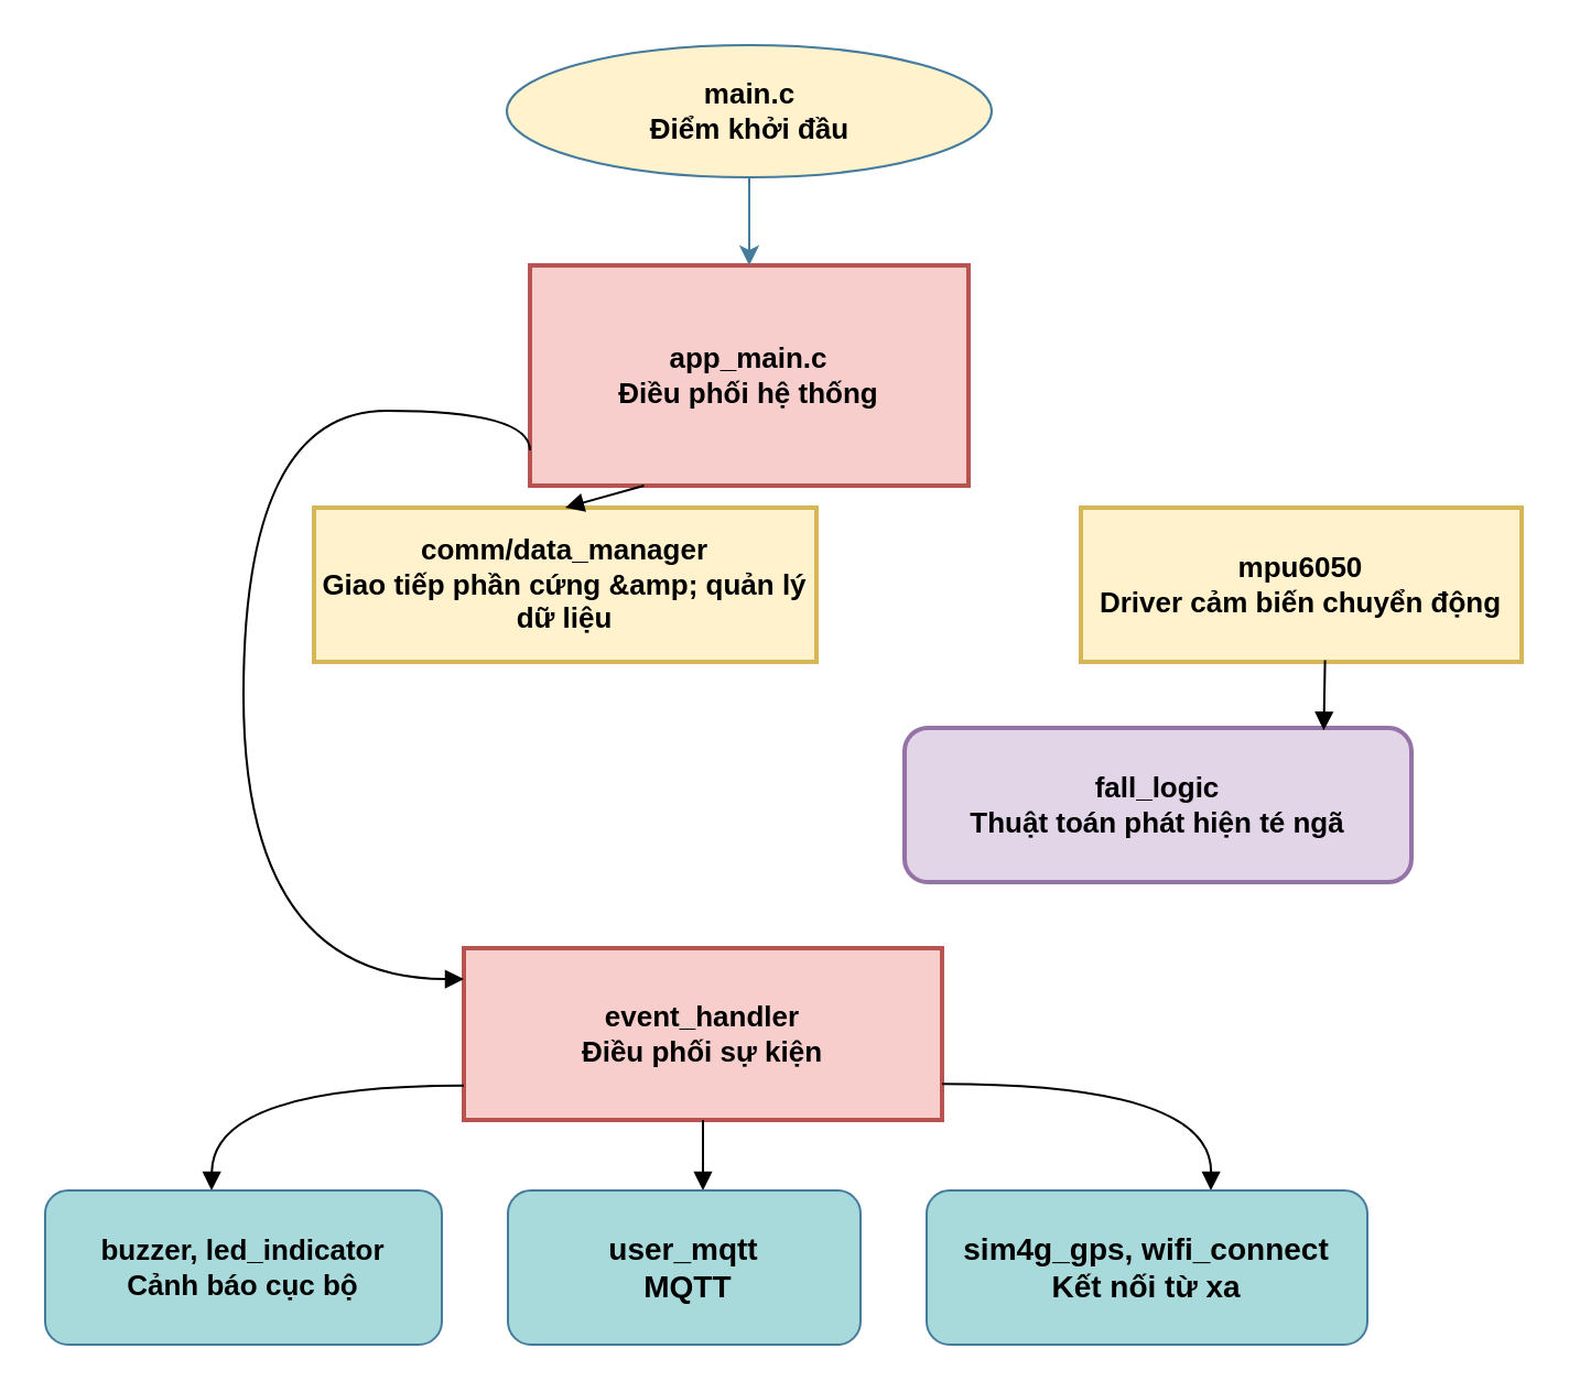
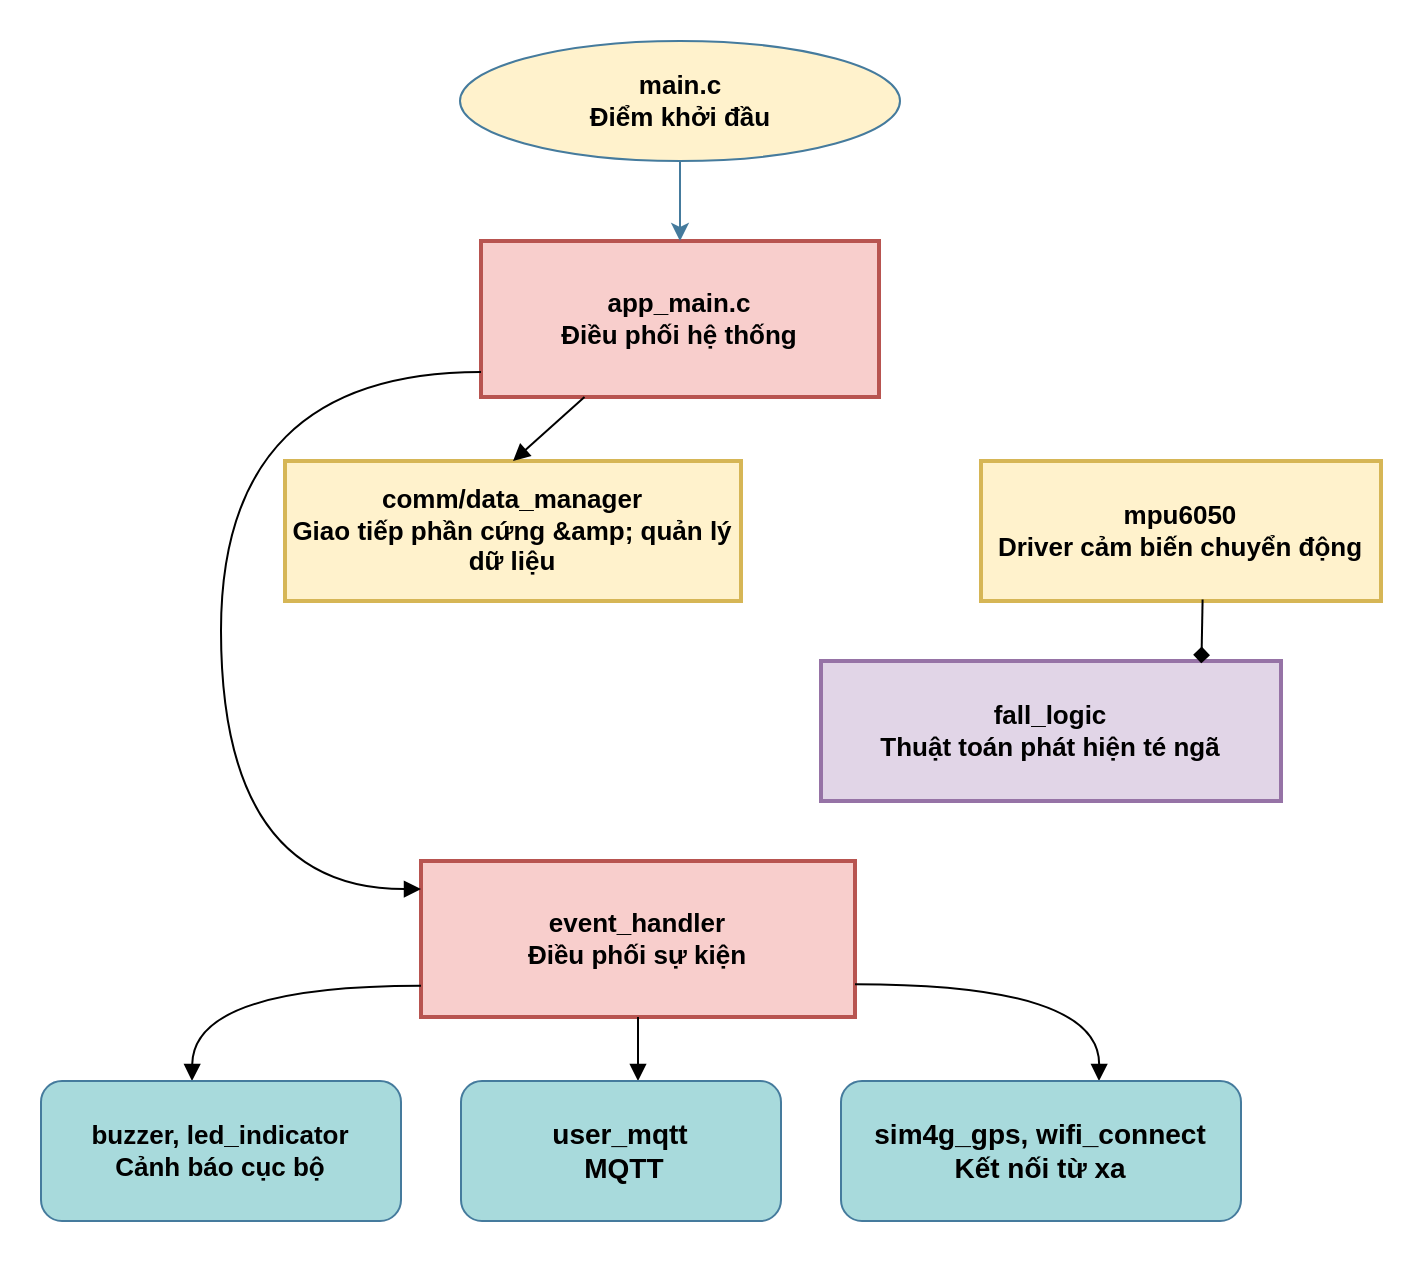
  <mxCell id="0" />
  <mxCell id="1" parent="0" />
- <mxCell id="2" value="app_main.c&#10;Điều phối hệ thống" style="whiteSpace=wrap;strokeWidth=2;fillColor=#f8cecc;strokeColor=#b85450;fontStyle=1;fontSize=13;" parent="1" vertex="1"><mxGeometry x="240" y="120" width="199" height="100" as="geometry" /></mxCell>
+ <mxCell id="2" value="app_main.c&#10;Điều phối hệ thống" style="whiteSpace=wrap;strokeWidth=2;fillColor=#f8cecc;strokeColor=#b85450;fontStyle=1;fontSize=13;" parent="1" vertex="1"><mxGeometry x="240" y="120" width="199" height="78" as="geometry" /></mxCell>
  <mxCell id="3" value="mpu6050&#10;Driver cảm biến chuyển động" style="whiteSpace=wrap;strokeWidth=2;fillColor=#fff2cc;strokeColor=#d6b656;fontSize=13;fontStyle=1" parent="1" vertex="1"><mxGeometry x="490" y="230" width="200" height="70" as="geometry" /></mxCell>
- <mxCell id="4" value="fall_logic&#10;Thuật toán phát hiện té ngã" style="whiteSpace=wrap;strokeWidth=2;fillColor=#e1d5e7;strokeColor=#9673a6;fontStyle=1;fontSize=13;rounded=1;" parent="1" vertex="1"><mxGeometry x="410" y="330" width="230" height="70" as="geometry" /></mxCell>
+ <mxCell id="4" value="fall_logic&#10;Thuật toán phát hiện té ngã" style="whiteSpace=wrap;strokeWidth=2;fillColor=#e1d5e7;strokeColor=#9673a6;fontStyle=1;fontSize=13;" parent="1" vertex="1"><mxGeometry x="410" y="330" width="230" height="70" as="geometry" /></mxCell>
  <mxCell id="5" value="comm/data_manager&#10;Giao tiếp phần cứng &amp;amp; quản lý dữ liệu" style="whiteSpace=wrap;strokeWidth=2;fillColor=#fff2cc;strokeColor=#d6b656;fontStyle=1;fontSize=13;" parent="1" vertex="1"><mxGeometry x="142" y="230" width="228" height="70" as="geometry" /></mxCell>
  <mxCell id="6" value="event_handler&#10;Điều phối sự kiện" style="whiteSpace=wrap;strokeWidth=2;fillColor=#f8cecc;strokeColor=#b85450;fontStyle=1;fontSize=13;" parent="1" vertex="1"><mxGeometry x="210" y="430" width="217" height="78" as="geometry" /></mxCell>
  <mxCell id="7" value="" style="startArrow=none;endArrow=block;exitX=0.26;exitY=1;entryX=0.5;entryY=0;rounded=0;" parent="1" source="2" target="5" edge="1"><mxGeometry relative="1" as="geometry" /></mxCell>
  <mxCell id="8" value="" style="curved=1;startArrow=none;endArrow=block;exitX=0;exitY=0.84;entryX=0;entryY=0.18;rounded=0;edgeStyle=orthogonalEdgeStyle;" parent="1" source="2" target="6" edge="1"><mxGeometry relative="1" as="geometry"><Array as="points"><mxPoint x="110" y="186" /><mxPoint x="110" y="444" /></Array></mxGeometry></mxCell>
- <mxCell id="9" value="" style="startArrow=none;endArrow=block;entryX=0.827;entryY=0.017;rounded=0;entryDx=0;entryDy=0;entryPerimeter=0;exitX=0.554;exitY=0.99;exitDx=0;exitDy=0;exitPerimeter=0;" parent="1" source="3" target="4" edge="1"><mxGeometry relative="1" as="geometry"><mxPoint x="600" y="310" as="sourcePoint" /></mxGeometry></mxCell>
+ <mxCell id="9" value="" style="startArrow=none;endArrow=diamond;entryX=0.827;entryY=0.017;rounded=0;entryDx=0;entryDy=0;entryPerimeter=0;exitX=0.554;exitY=0.99;exitDx=0;exitDy=0;exitPerimeter=0;" parent="1" source="3" target="4" edge="1"><mxGeometry relative="1" as="geometry"><mxPoint x="600" y="310" as="sourcePoint" /></mxGeometry></mxCell>
  <mxCell id="10" value="" style="curved=1;startArrow=none;endArrow=block;exitX=0;exitY=0.8;entryX=0.5;entryY=0;rounded=0;edgeStyle=orthogonalEdgeStyle;" parent="1" source="6" edge="1"><mxGeometry relative="1" as="geometry"><mxPoint x="95.5" y="540" as="targetPoint" /></mxGeometry></mxCell>
  <mxCell id="11" value="" style="curved=1;startArrow=none;endArrow=block;exitX=0.5;exitY=1;entryX=0.5;entryY=0;rounded=0;" parent="1" source="6" edge="1"><mxGeometry relative="1" as="geometry"><Array as="points" /><mxPoint x="318.5" y="540" as="targetPoint" /></mxGeometry></mxCell>
  <mxCell id="12" value="" style="curved=1;startArrow=none;endArrow=block;exitX=1;exitY=0.79;entryX=0.5;entryY=0;rounded=0;edgeStyle=orthogonalEdgeStyle;" parent="1" source="6" edge="1"><mxGeometry relative="1" as="geometry"><mxPoint x="549" y="540" as="targetPoint" /></mxGeometry></mxCell>
  <mxCell id="13" style="edgeStyle=orthogonalEdgeStyle;rounded=0;orthogonalLoop=1;jettySize=auto;html=1;entryX=0.5;entryY=0;entryDx=0;entryDy=0;strokeColor=#457B9D;fontColor=#1D3557;fillColor=#A8DADC;" parent="1" source="14" target="2" edge="1"><mxGeometry relative="1" as="geometry" /></mxCell>
  <mxCell id="14" value="&lt;font style=&quot;font-size: 13px;&quot;&gt;&lt;b style=&quot;&quot;&gt;&lt;span style=&quot;color: rgb(0, 0, 0);&quot;&gt;main.c&lt;/span&gt;&lt;br style=&quot;padding: 0px; margin: 0px; color: rgb(0, 0, 0);&quot;&gt;&lt;span style=&quot;color: rgb(0, 0, 0);&quot;&gt;Điểm khởi đầu&lt;/span&gt;&lt;/b&gt;&lt;/font&gt;" style="ellipse;whiteSpace=wrap;html=1;strokeColor=#457B9D;fontColor=#1D3557;fillColor=#fff2cc;" parent="1" vertex="1"><mxGeometry x="229.5" y="20" width="220" height="60" as="geometry" /></mxCell>
  <mxCell id="15" value="&lt;b&gt;&lt;font style=&quot;font-size: 13px;&quot;&gt;&lt;span style=&quot;color: rgb(0, 0, 0);&quot;&gt;buzzer, led_indicator&lt;/span&gt;&lt;br style=&quot;padding: 0px; margin: 0px; color: rgb(0, 0, 0);&quot;&gt;&lt;span style=&quot;color: rgb(0, 0, 0);&quot;&gt;Cảnh báo cục bộ&lt;/span&gt;&lt;/font&gt;&lt;/b&gt;" style="rounded=1;whiteSpace=wrap;html=1;strokeColor=#457B9D;fontColor=#1D3557;fillColor=#A8DADC;" parent="1" vertex="1"><mxGeometry x="20" y="540" width="180" height="70" as="geometry" /></mxCell>
  <mxCell id="16" value="&lt;b&gt;&lt;font style=&quot;font-size: 14px;&quot;&gt;&lt;span style=&quot;color: rgb(0, 0, 0);&quot;&gt;user_mqtt&lt;/span&gt;&lt;br style=&quot;padding: 0px; margin: 0px; color: rgb(0, 0, 0);&quot;&gt;&lt;span style=&quot;color: rgb(0, 0, 0);&quot;&gt;&amp;nbsp;MQTT&lt;/span&gt;&lt;/font&gt;&lt;/b&gt;" style="rounded=1;whiteSpace=wrap;html=1;strokeColor=#457B9D;fontColor=#1D3557;fillColor=#A8DADC;" parent="1" vertex="1"><mxGeometry x="230" y="540" width="160" height="70" as="geometry" /></mxCell>
  <mxCell id="17" value="&lt;b&gt;&lt;font style=&quot;font-size: 14px;&quot;&gt;&lt;span style=&quot;color: rgb(0, 0, 0);&quot;&gt;sim4g_gps, wifi_connect&lt;/span&gt;&lt;br style=&quot;padding: 0px; margin: 0px; color: rgb(0, 0, 0);&quot;&gt;&lt;span style=&quot;color: rgb(0, 0, 0);&quot;&gt;Kết nối từ xa&lt;/span&gt;&lt;/font&gt;&lt;/b&gt;" style="rounded=1;whiteSpace=wrap;html=1;strokeColor=#457B9D;fontColor=#1D3557;fillColor=#A8DADC;" parent="1" vertex="1"><mxGeometry x="420" y="540" width="200" height="70" as="geometry" /></mxCell>
